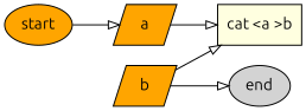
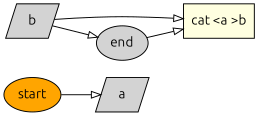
  digraph {
    fontname=Ubuntu
    rankdir=LR
    node [fillcolor=orange fontname=Ubuntu shape=ellipse style=filled]
    edge [arrowhead=onormal fontname=Ubuntu]
    n1 [label=start]
-   n2 [label=a shape=parallelogram]
+   n2 [fillcolor=lightgrey label=a shape=parallelogram]
    n3 [fillcolor=lightyellow label="cat <a >b" shape=box]
-   n4 [label=b shape=parallelogram]
+   n4 [fillcolor=lightgrey label=b shape=parallelogram]
    n5 [fillcolor=lightgrey label=end]
    n1 -> n2
-   n2 -> n3
+   n5 -> n3
    n4 -> n3
    n4 -> n5
  }
